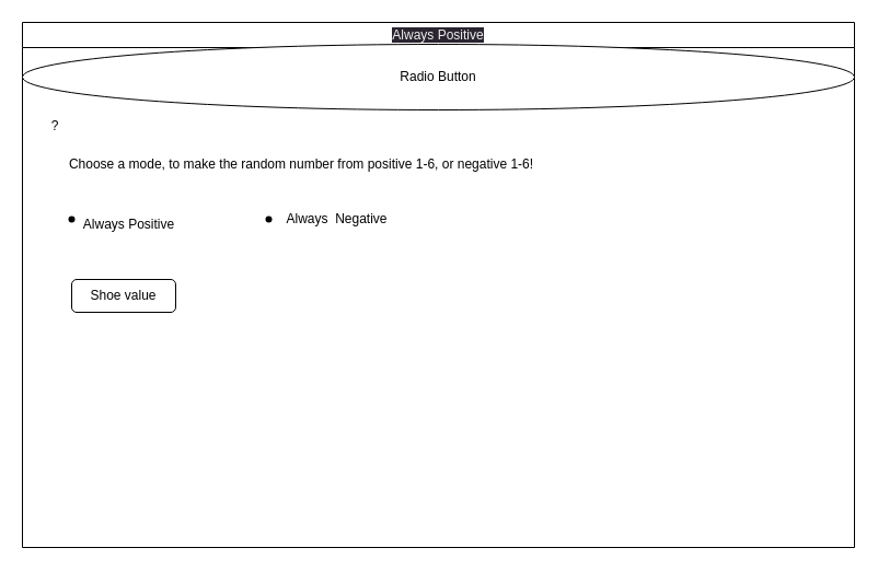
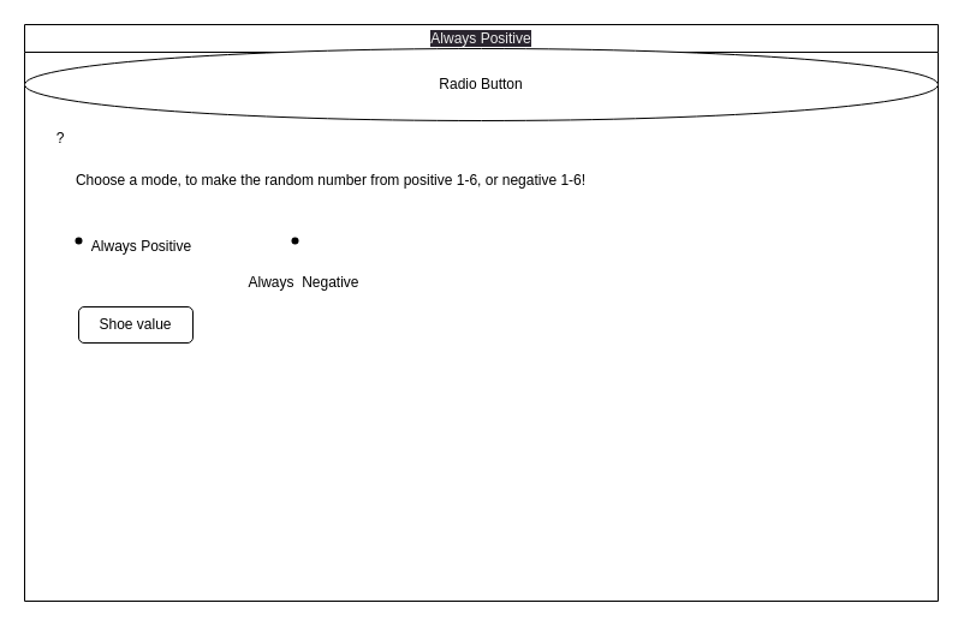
  <mxCell id="0" />
  <mxCell id="1" parent="0" />
  <mxCell id="2" value="&lt;span style=&quot;color: rgb(240, 240, 240); font-family: Helvetica; font-size: 12px; font-style: normal; font-variant-ligatures: normal; font-variant-caps: normal; font-weight: 400; letter-spacing: normal; orphans: 2; text-align: center; text-indent: 0px; text-transform: none; widows: 2; word-spacing: 0px; -webkit-text-stroke-width: 0px; background-color: rgb(42, 37, 47); text-decoration-thickness: initial; text-decoration-style: initial; text-decoration-color: initial; float: none; display: inline !important;&quot;&gt;Always Positive&lt;/span&gt;" style="swimlane;whiteSpace=wrap;html=1;" parent="1" vertex="1"><mxGeometry x="20" y="20" width="760" height="480" as="geometry" /></mxCell>
  <mxCell id="3" value="Radio Button" style="ellipse;whiteSpace=wrap;html=1;" vertex="1" parent="2"><mxGeometry y="20" width="760" height="60" as="geometry" /></mxCell>
  <mxCell id="4" value="?" style="text;html=1;strokeColor=none;fillColor=none;align=center;verticalAlign=middle;whiteSpace=wrap;rounded=0;" vertex="1" parent="2"><mxGeometry y="80" width="60" height="30" as="geometry" /></mxCell>
  <mxCell id="5" value="Choose a mode, to make the random number from positive 1-6, or negative 1-6!" style="text;html=1;strokeColor=none;fillColor=none;align=center;verticalAlign=middle;whiteSpace=wrap;rounded=0;" vertex="1" parent="2"><mxGeometry x="10" y="110" width="490" height="40" as="geometry" /></mxCell>
  <mxCell id="6" value="" style="shape=waypoint;sketch=0;fillStyle=solid;size=6;pointerEvents=1;points=[];fillColor=none;resizable=0;rotatable=0;perimeter=centerPerimeter;snapToPoint=1;" vertex="1" parent="2"><mxGeometry x="35" y="170" width="20" height="20" as="geometry" /></mxCell>
  <mxCell id="7" value="" style="shape=waypoint;sketch=0;fillStyle=solid;size=6;pointerEvents=1;points=[];fillColor=none;resizable=0;rotatable=0;perimeter=centerPerimeter;snapToPoint=1;" vertex="1" parent="2"><mxGeometry x="215" y="170" width="20" height="20" as="geometry" /></mxCell>
  <mxCell id="8" value="Always Positive" style="text;html=1;strokeColor=none;fillColor=none;align=center;verticalAlign=middle;whiteSpace=wrap;rounded=0;" vertex="1" parent="2"><mxGeometry x="45" y="170" width="105" height="30" as="geometry" /></mxCell>
- <mxCell id="9" value="Always&amp;nbsp; Negative" style="text;html=1;strokeColor=none;fillColor=none;align=center;verticalAlign=middle;whiteSpace=wrap;rounded=0;" vertex="1" parent="2"><mxGeometry x="235" y="165" width="105" height="30" as="geometry" /></mxCell>
+ <mxCell id="9" value="Always&amp;nbsp; Negative" style="text;html=1;strokeColor=none;fillColor=none;align=center;verticalAlign=middle;whiteSpace=wrap;rounded=0;" vertex="1" parent="2"><mxGeometry x="180" y="200" width="105" height="30" as="geometry" /></mxCell>
  <mxCell id="10" value="Shoe value" style="rounded=1;whiteSpace=wrap;html=1;" vertex="1" parent="2"><mxGeometry x="45" y="235" width="95" height="30" as="geometry" /></mxCell>
